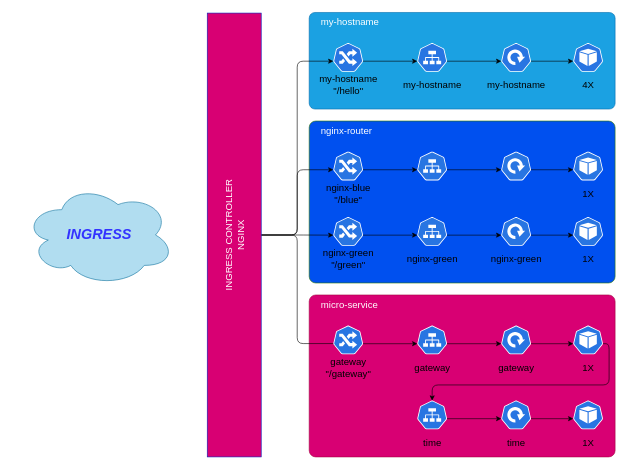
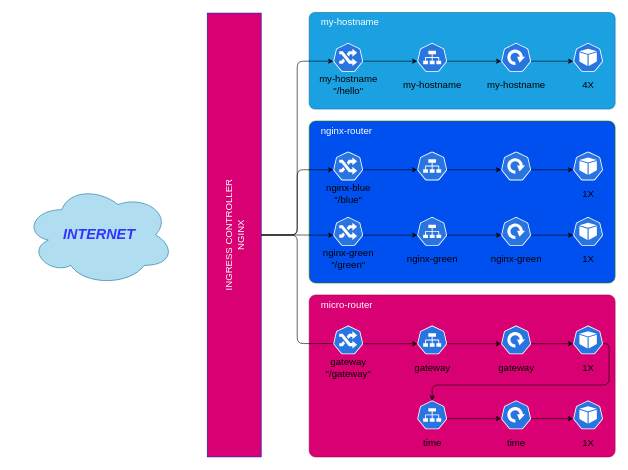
  <mxCell id="0" />
  <mxCell id="1" parent="0" />
- <mxCell id="2" value="&amp;nbsp; &amp;nbsp; micro-service" style="rounded=1;whiteSpace=wrap;html=1;fontSize=16;align=left;verticalAlign=top;fillColor=#d80073;fontColor=#ffffff;strokeColor=#A50040;arcSize=4;" vertex="1" parent="1"><mxGeometry x="515" y="491" width="510" height="270" as="geometry" /></mxCell>
+ <mxCell id="2" value="&amp;nbsp; &amp;nbsp; micro-router" style="rounded=1;whiteSpace=wrap;html=1;fontSize=16;align=left;verticalAlign=top;fillColor=#d80073;fontColor=#ffffff;strokeColor=#A50040;arcSize=4;" vertex="1" parent="1"><mxGeometry x="515" y="491" width="510" height="270" as="geometry" /></mxCell>
  <mxCell id="3" value="&amp;nbsp; &amp;nbsp; nginx-router" style="rounded=1;whiteSpace=wrap;html=1;fontSize=16;align=left;verticalAlign=top;fillColor=#0050ef;fontColor=#ffffff;strokeColor=#2D7600;arcSize=4;" vertex="1" parent="1"><mxGeometry x="515" y="201" width="510" height="270" as="geometry" /></mxCell>
  <mxCell id="4" value="&amp;nbsp; &amp;nbsp; my-hostname" style="rounded=1;whiteSpace=wrap;html=1;fontSize=16;align=left;verticalAlign=top;fillColor=#1ba1e2;fontColor=#ffffff;strokeColor=#006EAF;arcSize=6;" vertex="1" parent="1"><mxGeometry x="515" y="20" width="510" height="161" as="geometry" /></mxCell>
  <mxCell id="5" style="edgeStyle=orthogonalEdgeStyle;html=1;exitX=0.5;exitY=1;exitDx=0;exitDy=0;entryX=0.005;entryY=0.63;entryDx=0;entryDy=0;entryPerimeter=0;fontSize=16;" edge="1" parent="1" source="9" target="11"><mxGeometry relative="1" as="geometry" /></mxCell>
  <mxCell id="6" style="edgeStyle=orthogonalEdgeStyle;html=1;exitX=0.5;exitY=1;exitDx=0;exitDy=0;entryX=0.005;entryY=0.63;entryDx=0;entryDy=0;entryPerimeter=0;fontSize=16;" edge="1" parent="1" source="9" target="22"><mxGeometry relative="1" as="geometry" /></mxCell>
  <mxCell id="7" style="edgeStyle=orthogonalEdgeStyle;html=1;exitX=0.5;exitY=1;exitDx=0;exitDy=0;entryX=0.005;entryY=0.63;entryDx=0;entryDy=0;entryPerimeter=0;fontSize=16;" edge="1" parent="1" source="9" target="31"><mxGeometry relative="1" as="geometry" /></mxCell>
  <mxCell id="8" style="edgeStyle=orthogonalEdgeStyle;html=1;exitX=0.5;exitY=1;exitDx=0;exitDy=0;entryX=0.2;entryY=0.625;entryDx=0;entryDy=0;entryPerimeter=0;fontSize=16;" edge="1" parent="1" source="9" target="42"><mxGeometry relative="1" as="geometry" /></mxCell>
  <mxCell id="9" value="INGRESS CONTROLLER&lt;br style=&quot;font-size: 16px;&quot;&gt;NGINX" style="rounded=0;whiteSpace=wrap;html=1;rotation=-90;fontSize=16;fillColor=#d80073;fontColor=#ffffff;strokeColor=#001DBC;" vertex="1" parent="1"><mxGeometry y="346" width="740" height="90" as="geometry" x="20" /></mxCell>
  <mxCell id="10" style="edgeStyle=orthogonalEdgeStyle;html=1;exitX=0.995;exitY=0.63;exitDx=0;exitDy=0;exitPerimeter=0;entryX=0.005;entryY=0.63;entryDx=0;entryDy=0;entryPerimeter=0;fontSize=16;" edge="1" parent="1" source="11" target="16"><mxGeometry relative="1" as="geometry" /></mxCell>
  <mxCell id="11" value="" style="sketch=0;html=1;dashed=0;whitespace=wrap;fillColor=#2875E2;strokeColor=#ffffff;points=[[0.005,0.63,0],[0.1,0.2,0],[0.9,0.2,0],[0.5,0,0],[0.995,0.63,0],[0.72,0.99,0],[0.5,1,0],[0.28,0.99,0]];shape=mxgraph.kubernetes.icon;prIcon=ing;fontSize=16;" vertex="1" parent="1"><mxGeometry x="555" y="71" width="50" height="48" as="geometry" /></mxCell>
  <mxCell id="12" value="my-hostname&lt;br&gt;&quot;/hello&quot;" style="text;html=1;resizable=0;autosize=1;align=center;verticalAlign=middle;points=[];fillColor=none;strokeColor=none;rounded=0;fontSize=16;" vertex="1" parent="1"><mxGeometry x="525" y="121" width="110" height="40" as="geometry" /></mxCell>
  <mxCell id="13" style="edgeStyle=orthogonalEdgeStyle;html=1;exitX=0.995;exitY=0.63;exitDx=0;exitDy=0;exitPerimeter=0;entryX=0.005;entryY=0.63;entryDx=0;entryDy=0;entryPerimeter=0;fontSize=16;" edge="1" parent="1" source="14" target="19"><mxGeometry relative="1" as="geometry" /></mxCell>
  <mxCell id="14" value="" style="sketch=0;html=1;dashed=0;whitespace=wrap;fillColor=#2875E2;strokeColor=#ffffff;points=[[0.005,0.63,0],[0.1,0.2,0],[0.9,0.2,0],[0.5,0,0],[0.995,0.63,0],[0.72,0.99,0],[0.5,1,0],[0.28,0.99,0]];shape=mxgraph.kubernetes.icon;prIcon=deploy;fontSize=16;" vertex="1" parent="1"><mxGeometry x="835" y="71" width="50" height="48" as="geometry" /></mxCell>
  <mxCell id="15" style="edgeStyle=orthogonalEdgeStyle;html=1;exitX=0.995;exitY=0.63;exitDx=0;exitDy=0;exitPerimeter=0;entryX=0.005;entryY=0.63;entryDx=0;entryDy=0;entryPerimeter=0;fontSize=16;" edge="1" parent="1" source="16" target="14"><mxGeometry relative="1" as="geometry" /></mxCell>
  <mxCell id="16" value="" style="sketch=0;html=1;dashed=0;whitespace=wrap;fillColor=#2875E2;strokeColor=#ffffff;points=[[0.005,0.63,0],[0.1,0.2,0],[0.9,0.2,0],[0.5,0,0],[0.995,0.63,0],[0.72,0.99,0],[0.5,1,0],[0.28,0.99,0]];shape=mxgraph.kubernetes.icon;prIcon=svc;fontSize=16;" vertex="1" parent="1"><mxGeometry x="695" y="71" width="50" height="48" as="geometry" /></mxCell>
  <mxCell id="17" value="my-hostname" style="text;html=1;resizable=0;autosize=1;align=center;verticalAlign=middle;points=[];fillColor=none;strokeColor=none;rounded=0;fontSize=16;" vertex="1" parent="1"><mxGeometry x="665" y="131" width="110" height="20" as="geometry" /></mxCell>
  <mxCell id="18" value="my-hostname" style="text;html=1;resizable=0;autosize=1;align=center;verticalAlign=middle;points=[];fillColor=none;strokeColor=none;rounded=0;fontSize=16;" vertex="1" parent="1"><mxGeometry x="805" y="131" width="110" height="20" as="geometry" /></mxCell>
  <mxCell id="19" value="" style="sketch=0;html=1;dashed=0;whitespace=wrap;fillColor=#2875E2;strokeColor=#ffffff;points=[[0.005,0.63,0],[0.1,0.2,0],[0.9,0.2,0],[0.5,0,0],[0.995,0.63,0],[0.72,0.99,0],[0.5,1,0],[0.28,0.99,0]];shape=mxgraph.kubernetes.icon;prIcon=pod;fontSize=16;" vertex="1" parent="1"><mxGeometry x="955" y="71" width="50" height="48" as="geometry" /></mxCell>
  <mxCell id="20" value="4X" style="text;html=1;resizable=0;autosize=1;align=center;verticalAlign=middle;points=[];fillColor=none;strokeColor=none;rounded=0;fontSize=16;" vertex="1" parent="1"><mxGeometry x="960" y="131" width="40" height="20" as="geometry" /></mxCell>
  <mxCell id="21" style="edgeStyle=orthogonalEdgeStyle;html=1;exitX=0.995;exitY=0.63;exitDx=0;exitDy=0;exitPerimeter=0;entryX=0.005;entryY=0.63;entryDx=0;entryDy=0;entryPerimeter=0;fontSize=16;" edge="1" parent="1" source="22" target="27"><mxGeometry relative="1" as="geometry" /></mxCell>
  <mxCell id="22" value="" style="sketch=0;html=1;dashed=0;whitespace=wrap;fillColor=#2875E2;strokeColor=#ffffff;points=[[0.005,0.63,0],[0.1,0.2,0],[0.9,0.2,0],[0.5,0,0],[0.995,0.63,0],[0.72,0.99,0],[0.5,1,0],[0.28,0.99,0]];shape=mxgraph.kubernetes.icon;prIcon=ing;fontSize=16;" vertex="1" parent="1"><mxGeometry x="555" y="252" width="50" height="48" as="geometry" /></mxCell>
  <mxCell id="23" value="nginx-blue&lt;br&gt;&quot;/blue&quot;" style="text;html=1;resizable=0;autosize=1;align=center;verticalAlign=middle;points=[];fillColor=none;strokeColor=none;rounded=0;fontSize=16;" vertex="1" parent="1"><mxGeometry x="535" y="302" width="90" height="40" as="geometry" /></mxCell>
  <mxCell id="24" style="edgeStyle=orthogonalEdgeStyle;html=1;exitX=0.995;exitY=0.63;exitDx=0;exitDy=0;exitPerimeter=0;entryX=0.005;entryY=0.63;entryDx=0;entryDy=0;entryPerimeter=0;fontSize=16;" edge="1" parent="1" source="25" target="28"><mxGeometry relative="1" as="geometry" /></mxCell>
  <mxCell id="25" value="" style="sketch=0;html=1;dashed=0;whitespace=wrap;fillColor=#2875E2;strokeColor=#ffffff;points=[[0.005,0.63,0],[0.1,0.2,0],[0.9,0.2,0],[0.5,0,0],[0.995,0.63,0],[0.72,0.99,0],[0.5,1,0],[0.28,0.99,0]];shape=mxgraph.kubernetes.icon;prIcon=deploy;fontSize=16;" vertex="1" parent="1"><mxGeometry x="835" y="252" width="50" height="48" as="geometry" /></mxCell>
  <mxCell id="26" style="edgeStyle=orthogonalEdgeStyle;html=1;exitX=0.995;exitY=0.63;exitDx=0;exitDy=0;exitPerimeter=0;entryX=0.005;entryY=0.63;entryDx=0;entryDy=0;entryPerimeter=0;fontSize=16;" edge="1" parent="1" source="27" target="25"><mxGeometry relative="1" as="geometry" /></mxCell>
  <mxCell id="27" value="" style="sketch=0;html=1;dashed=0;whitespace=wrap;fillColor=#2875E2;strokeColor=#ffffff;points=[[0.005,0.63,0],[0.1,0.2,0],[0.9,0.2,0],[0.5,0,0],[0.995,0.63,0],[0.72,0.99,0],[0.5,1,0],[0.28,0.99,0]];shape=mxgraph.kubernetes.icon;prIcon=svc;fontSize=16;" vertex="1" parent="1"><mxGeometry x="695" y="252" width="50" height="48" as="geometry" /></mxCell>
  <mxCell id="28" value="" style="sketch=0;html=1;dashed=0;whitespace=wrap;fillColor=#2875E2;strokeColor=#ffffff;points=[[0.005,0.63,0],[0.1,0.2,0],[0.9,0.2,0],[0.5,0,0],[0.995,0.63,0],[0.72,0.99,0],[0.5,1,0],[0.28,0.99,0]];shape=mxgraph.kubernetes.icon;prIcon=pod;fontSize=16;" vertex="1" parent="1"><mxGeometry x="955" y="252" width="50" height="48" as="geometry" /></mxCell>
  <mxCell id="29" value="1X" style="text;html=1;resizable=0;autosize=1;align=center;verticalAlign=middle;points=[];fillColor=none;strokeColor=none;rounded=0;fontSize=16;" vertex="1" parent="1"><mxGeometry x="960" y="312" width="40" height="20" as="geometry" /></mxCell>
  <mxCell id="30" style="edgeStyle=orthogonalEdgeStyle;html=1;exitX=0.995;exitY=0.63;exitDx=0;exitDy=0;exitPerimeter=0;entryX=0.005;entryY=0.63;entryDx=0;entryDy=0;entryPerimeter=0;fontSize=16;" edge="1" source="31" target="36" parent="1"><mxGeometry relative="1" as="geometry" /></mxCell>
  <mxCell id="31" value="" style="sketch=0;html=1;dashed=0;whitespace=wrap;fillColor=#2875E2;strokeColor=#ffffff;points=[[0.005,0.63,0],[0.1,0.2,0],[0.9,0.2,0],[0.5,0,0],[0.995,0.63,0],[0.72,0.99,0],[0.5,1,0],[0.28,0.99,0]];shape=mxgraph.kubernetes.icon;prIcon=ing;fontSize=16;" vertex="1" parent="1"><mxGeometry x="555" y="361" width="50" height="48" as="geometry" /></mxCell>
  <mxCell id="32" value="nginx-green&lt;br&gt;&quot;/green&quot;" style="text;html=1;resizable=0;autosize=1;align=center;verticalAlign=middle;points=[];fillColor=none;strokeColor=none;rounded=0;fontSize=16;" vertex="1" parent="1"><mxGeometry x="530" y="411" width="100" height="40" as="geometry" /></mxCell>
  <mxCell id="33" style="edgeStyle=orthogonalEdgeStyle;html=1;exitX=0.995;exitY=0.63;exitDx=0;exitDy=0;exitPerimeter=0;entryX=0.005;entryY=0.63;entryDx=0;entryDy=0;entryPerimeter=0;fontSize=16;" edge="1" source="34" target="39" parent="1"><mxGeometry relative="1" as="geometry" /></mxCell>
  <mxCell id="34" value="" style="sketch=0;html=1;dashed=0;whitespace=wrap;fillColor=#2875E2;strokeColor=#ffffff;points=[[0.005,0.63,0],[0.1,0.2,0],[0.9,0.2,0],[0.5,0,0],[0.995,0.63,0],[0.72,0.99,0],[0.5,1,0],[0.28,0.99,0]];shape=mxgraph.kubernetes.icon;prIcon=deploy;fontSize=16;" vertex="1" parent="1"><mxGeometry x="835" y="361" width="50" height="48" as="geometry" /></mxCell>
  <mxCell id="35" style="edgeStyle=orthogonalEdgeStyle;html=1;exitX=0.995;exitY=0.63;exitDx=0;exitDy=0;exitPerimeter=0;entryX=0.005;entryY=0.63;entryDx=0;entryDy=0;entryPerimeter=0;fontSize=16;" edge="1" source="36" target="34" parent="1"><mxGeometry relative="1" as="geometry" /></mxCell>
  <mxCell id="36" value="" style="sketch=0;html=1;dashed=0;whitespace=wrap;fillColor=#2875E2;strokeColor=#ffffff;points=[[0.005,0.63,0],[0.1,0.2,0],[0.9,0.2,0],[0.5,0,0],[0.995,0.63,0],[0.72,0.99,0],[0.5,1,0],[0.28,0.99,0]];shape=mxgraph.kubernetes.icon;prIcon=svc;fontSize=16;" vertex="1" parent="1"><mxGeometry x="695" y="361" width="50" height="48" as="geometry" /></mxCell>
  <mxCell id="37" value="nginx-green" style="text;html=1;resizable=0;autosize=1;align=center;verticalAlign=middle;points=[];fillColor=none;strokeColor=none;rounded=0;fontSize=16;" vertex="1" parent="1"><mxGeometry x="670" y="421" width="100" height="20" as="geometry" /></mxCell>
  <mxCell id="38" value="nginx-green" style="text;html=1;resizable=0;autosize=1;align=center;verticalAlign=middle;points=[];fillColor=none;strokeColor=none;rounded=0;fontSize=16;" vertex="1" parent="1"><mxGeometry x="810" y="421" width="100" height="20" as="geometry" /></mxCell>
  <mxCell id="39" value="" style="sketch=0;html=1;dashed=0;whitespace=wrap;fillColor=#2875E2;strokeColor=#ffffff;points=[[0.005,0.63,0],[0.1,0.2,0],[0.9,0.2,0],[0.5,0,0],[0.995,0.63,0],[0.72,0.99,0],[0.5,1,0],[0.28,0.99,0]];shape=mxgraph.kubernetes.icon;prIcon=pod;fontSize=16;" vertex="1" parent="1"><mxGeometry x="955" y="361" width="50" height="48" as="geometry" /></mxCell>
  <mxCell id="40" value="1X" style="text;html=1;resizable=0;autosize=1;align=center;verticalAlign=middle;points=[];fillColor=none;strokeColor=none;rounded=0;fontSize=16;" vertex="1" parent="1"><mxGeometry x="960" y="421" width="40" height="20" as="geometry" /></mxCell>
  <mxCell id="41" style="edgeStyle=orthogonalEdgeStyle;html=1;exitX=0.995;exitY=0.63;exitDx=0;exitDy=0;exitPerimeter=0;entryX=0.005;entryY=0.63;entryDx=0;entryDy=0;entryPerimeter=0;fontSize=16;" edge="1" source="42" target="47" parent="1"><mxGeometry relative="1" as="geometry" /></mxCell>
  <mxCell id="42" value="" style="sketch=0;html=1;dashed=0;whitespace=wrap;fillColor=#2875E2;strokeColor=#ffffff;points=[[0.005,0.63,0],[0.1,0.2,0],[0.9,0.2,0],[0.5,0,0],[0.995,0.63,0],[0.72,0.99,0],[0.5,1,0],[0.28,0.99,0]];shape=mxgraph.kubernetes.icon;prIcon=ing;fontSize=16;" vertex="1" parent="1"><mxGeometry x="555" y="542" width="50" height="48" as="geometry" /></mxCell>
  <mxCell id="43" value="gateway&lt;br&gt;&quot;/gateway&quot;" style="text;html=1;resizable=0;autosize=1;align=center;verticalAlign=middle;points=[];fillColor=none;strokeColor=none;rounded=0;fontSize=16;" vertex="1" parent="1"><mxGeometry x="535" y="592" width="90" height="40" as="geometry" /></mxCell>
  <mxCell id="44" style="edgeStyle=orthogonalEdgeStyle;html=1;exitX=0.995;exitY=0.63;exitDx=0;exitDy=0;exitPerimeter=0;entryX=0.005;entryY=0.63;entryDx=0;entryDy=0;entryPerimeter=0;fontSize=16;" edge="1" source="45" target="51" parent="1"><mxGeometry relative="1" as="geometry" /></mxCell>
  <mxCell id="45" value="" style="sketch=0;html=1;dashed=0;whitespace=wrap;fillColor=#2875E2;strokeColor=#ffffff;points=[[0.005,0.63,0],[0.1,0.2,0],[0.9,0.2,0],[0.5,0,0],[0.995,0.63,0],[0.72,0.99,0],[0.5,1,0],[0.28,0.99,0]];shape=mxgraph.kubernetes.icon;prIcon=deploy;fontSize=16;" vertex="1" parent="1"><mxGeometry x="835" y="542" width="50" height="48" as="geometry" /></mxCell>
  <mxCell id="46" style="edgeStyle=orthogonalEdgeStyle;html=1;exitX=0.995;exitY=0.63;exitDx=0;exitDy=0;exitPerimeter=0;entryX=0.005;entryY=0.63;entryDx=0;entryDy=0;entryPerimeter=0;fontSize=16;" edge="1" source="47" target="45" parent="1"><mxGeometry relative="1" as="geometry" /></mxCell>
  <mxCell id="47" value="" style="sketch=0;html=1;dashed=0;whitespace=wrap;fillColor=#2875E2;strokeColor=#ffffff;points=[[0.005,0.63,0],[0.1,0.2,0],[0.9,0.2,0],[0.5,0,0],[0.995,0.63,0],[0.72,0.99,0],[0.5,1,0],[0.28,0.99,0]];shape=mxgraph.kubernetes.icon;prIcon=svc;fontSize=16;" vertex="1" parent="1"><mxGeometry x="695" y="542" width="50" height="48" as="geometry" /></mxCell>
  <mxCell id="48" value="gateway" style="text;html=1;resizable=0;autosize=1;align=center;verticalAlign=middle;points=[];fillColor=none;strokeColor=none;rounded=0;fontSize=16;" vertex="1" parent="1"><mxGeometry x="680" y="602" width="80" height="20" as="geometry" /></mxCell>
  <mxCell id="49" value="gateway" style="text;html=1;resizable=0;autosize=1;align=center;verticalAlign=middle;points=[];fillColor=none;strokeColor=none;rounded=0;fontSize=16;" vertex="1" parent="1"><mxGeometry x="820" y="602" width="80" height="20" as="geometry" /></mxCell>
  <mxCell id="50" style="edgeStyle=orthogonalEdgeStyle;html=1;exitX=0.995;exitY=0.63;exitDx=0;exitDy=0;exitPerimeter=0;entryX=0.5;entryY=0;entryDx=0;entryDy=0;entryPerimeter=0;fontSize=16;" edge="1" parent="1" source="51" target="56"><mxGeometry relative="1" as="geometry"><Array as="points"><mxPoint x="1015" y="572" /><mxPoint x="1015" y="641" /><mxPoint x="720" y="641" /></Array></mxGeometry></mxCell>
  <mxCell id="51" value="" style="sketch=0;html=1;dashed=0;whitespace=wrap;fillColor=#2875E2;strokeColor=#ffffff;points=[[0.005,0.63,0],[0.1,0.2,0],[0.9,0.2,0],[0.5,0,0],[0.995,0.63,0],[0.72,0.99,0],[0.5,1,0],[0.28,0.99,0]];shape=mxgraph.kubernetes.icon;prIcon=pod;fontSize=16;" vertex="1" parent="1"><mxGeometry x="955" y="542" width="50" height="48" as="geometry" /></mxCell>
  <mxCell id="52" value="1X" style="text;html=1;resizable=0;autosize=1;align=center;verticalAlign=middle;points=[];fillColor=none;strokeColor=none;rounded=0;fontSize=16;" vertex="1" parent="1"><mxGeometry x="960" y="602" width="40" height="20" as="geometry" /></mxCell>
  <mxCell id="53" style="edgeStyle=orthogonalEdgeStyle;html=1;exitX=0.995;exitY=0.63;exitDx=0;exitDy=0;exitPerimeter=0;entryX=0.005;entryY=0.63;entryDx=0;entryDy=0;entryPerimeter=0;fontSize=16;" edge="1" source="54" target="59" parent="1"><mxGeometry relative="1" as="geometry" /></mxCell>
  <mxCell id="54" value="" style="sketch=0;html=1;dashed=0;whitespace=wrap;fillColor=#2875E2;strokeColor=#ffffff;points=[[0.005,0.63,0],[0.1,0.2,0],[0.9,0.2,0],[0.5,0,0],[0.995,0.63,0],[0.72,0.99,0],[0.5,1,0],[0.28,0.99,0]];shape=mxgraph.kubernetes.icon;prIcon=deploy;fontSize=16;" vertex="1" parent="1"><mxGeometry x="835" y="667" width="50" height="48" as="geometry" /></mxCell>
  <mxCell id="55" style="edgeStyle=orthogonalEdgeStyle;html=1;exitX=0.995;exitY=0.63;exitDx=0;exitDy=0;exitPerimeter=0;entryX=0.005;entryY=0.63;entryDx=0;entryDy=0;entryPerimeter=0;fontSize=16;" edge="1" source="56" target="54" parent="1"><mxGeometry relative="1" as="geometry" /></mxCell>
  <mxCell id="56" value="" style="sketch=0;html=1;dashed=0;whitespace=wrap;fillColor=#2875E2;strokeColor=#ffffff;points=[[0.005,0.63,0],[0.1,0.2,0],[0.9,0.2,0],[0.5,0,0],[0.995,0.63,0],[0.72,0.99,0],[0.5,1,0],[0.28,0.99,0]];shape=mxgraph.kubernetes.icon;prIcon=svc;fontSize=16;" vertex="1" parent="1"><mxGeometry x="695" y="667" width="50" height="48" as="geometry" /></mxCell>
  <mxCell id="57" value="time" style="text;html=1;resizable=0;autosize=1;align=center;verticalAlign=middle;points=[];fillColor=none;strokeColor=none;rounded=0;fontSize=16;" vertex="1" parent="1"><mxGeometry x="695" y="727" width="50" height="20" as="geometry" /></mxCell>
  <mxCell id="58" value="time" style="text;html=1;resizable=0;autosize=1;align=center;verticalAlign=middle;points=[];fillColor=none;strokeColor=none;rounded=0;fontSize=16;" vertex="1" parent="1"><mxGeometry x="835" y="727" width="50" height="20" as="geometry" /></mxCell>
  <mxCell id="59" value="" style="sketch=0;html=1;dashed=0;whitespace=wrap;fillColor=#2875E2;strokeColor=#ffffff;points=[[0.005,0.63,0],[0.1,0.2,0],[0.9,0.2,0],[0.5,0,0],[0.995,0.63,0],[0.72,0.99,0],[0.5,1,0],[0.28,0.99,0]];shape=mxgraph.kubernetes.icon;prIcon=pod;fontSize=16;" vertex="1" parent="1"><mxGeometry x="955" y="667" width="50" height="48" as="geometry" /></mxCell>
  <mxCell id="60" value="1X" style="text;html=1;resizable=0;autosize=1;align=center;verticalAlign=middle;points=[];fillColor=none;strokeColor=none;rounded=0;fontSize=16;" vertex="1" parent="1"><mxGeometry x="960" y="727" width="40" height="20" as="geometry" /></mxCell>
- <mxCell id="61" value="INGRESS" style="ellipse;shape=cloud;whiteSpace=wrap;html=1;fontSize=24;fillColor=#b1ddf0;strokeColor=#10739e;fontColor=#3333FF;fontStyle=3" vertex="1" parent="1"><mxGeometry x="40" y="306.5" width="250" height="169" as="geometry" /></mxCell>
+ <mxCell id="61" value="INTERNET" style="ellipse;shape=cloud;whiteSpace=wrap;html=1;fontSize=24;fillColor=#b1ddf0;strokeColor=#10739e;fontColor=#3333FF;fontStyle=3" vertex="1" parent="1"><mxGeometry x="40" y="306.5" width="250" height="169" as="geometry" /></mxCell>
